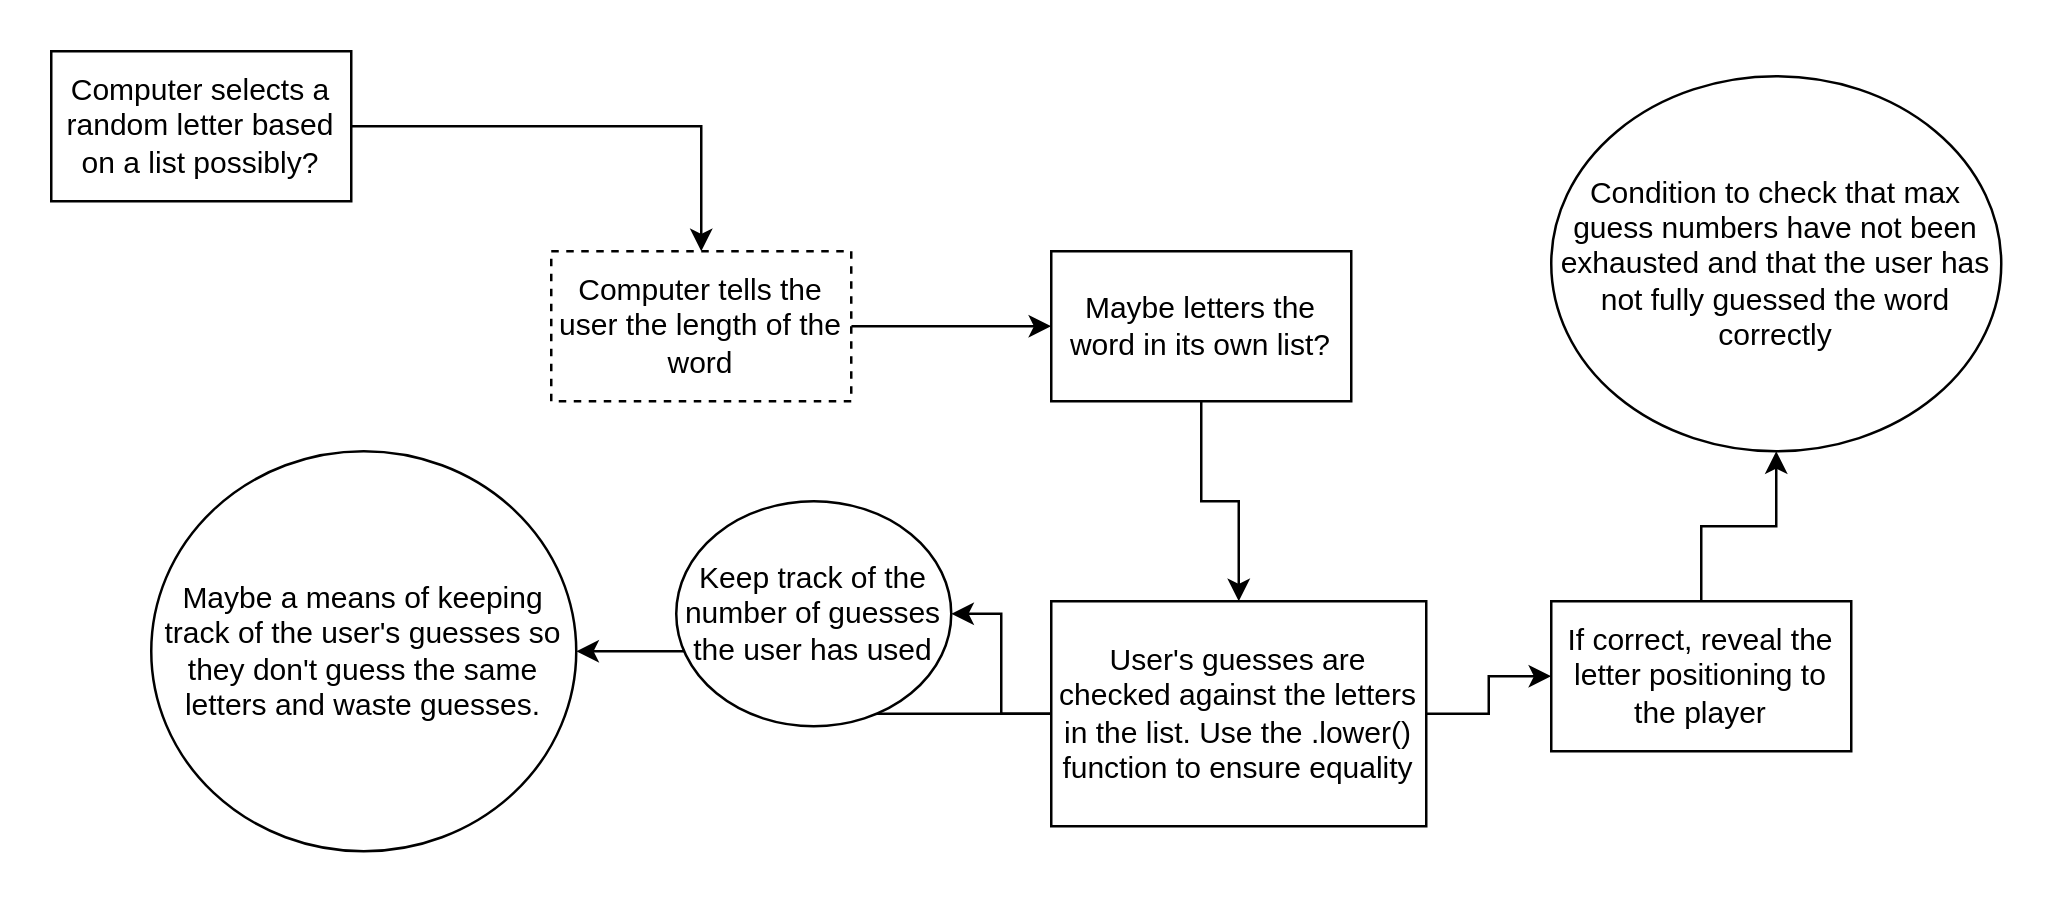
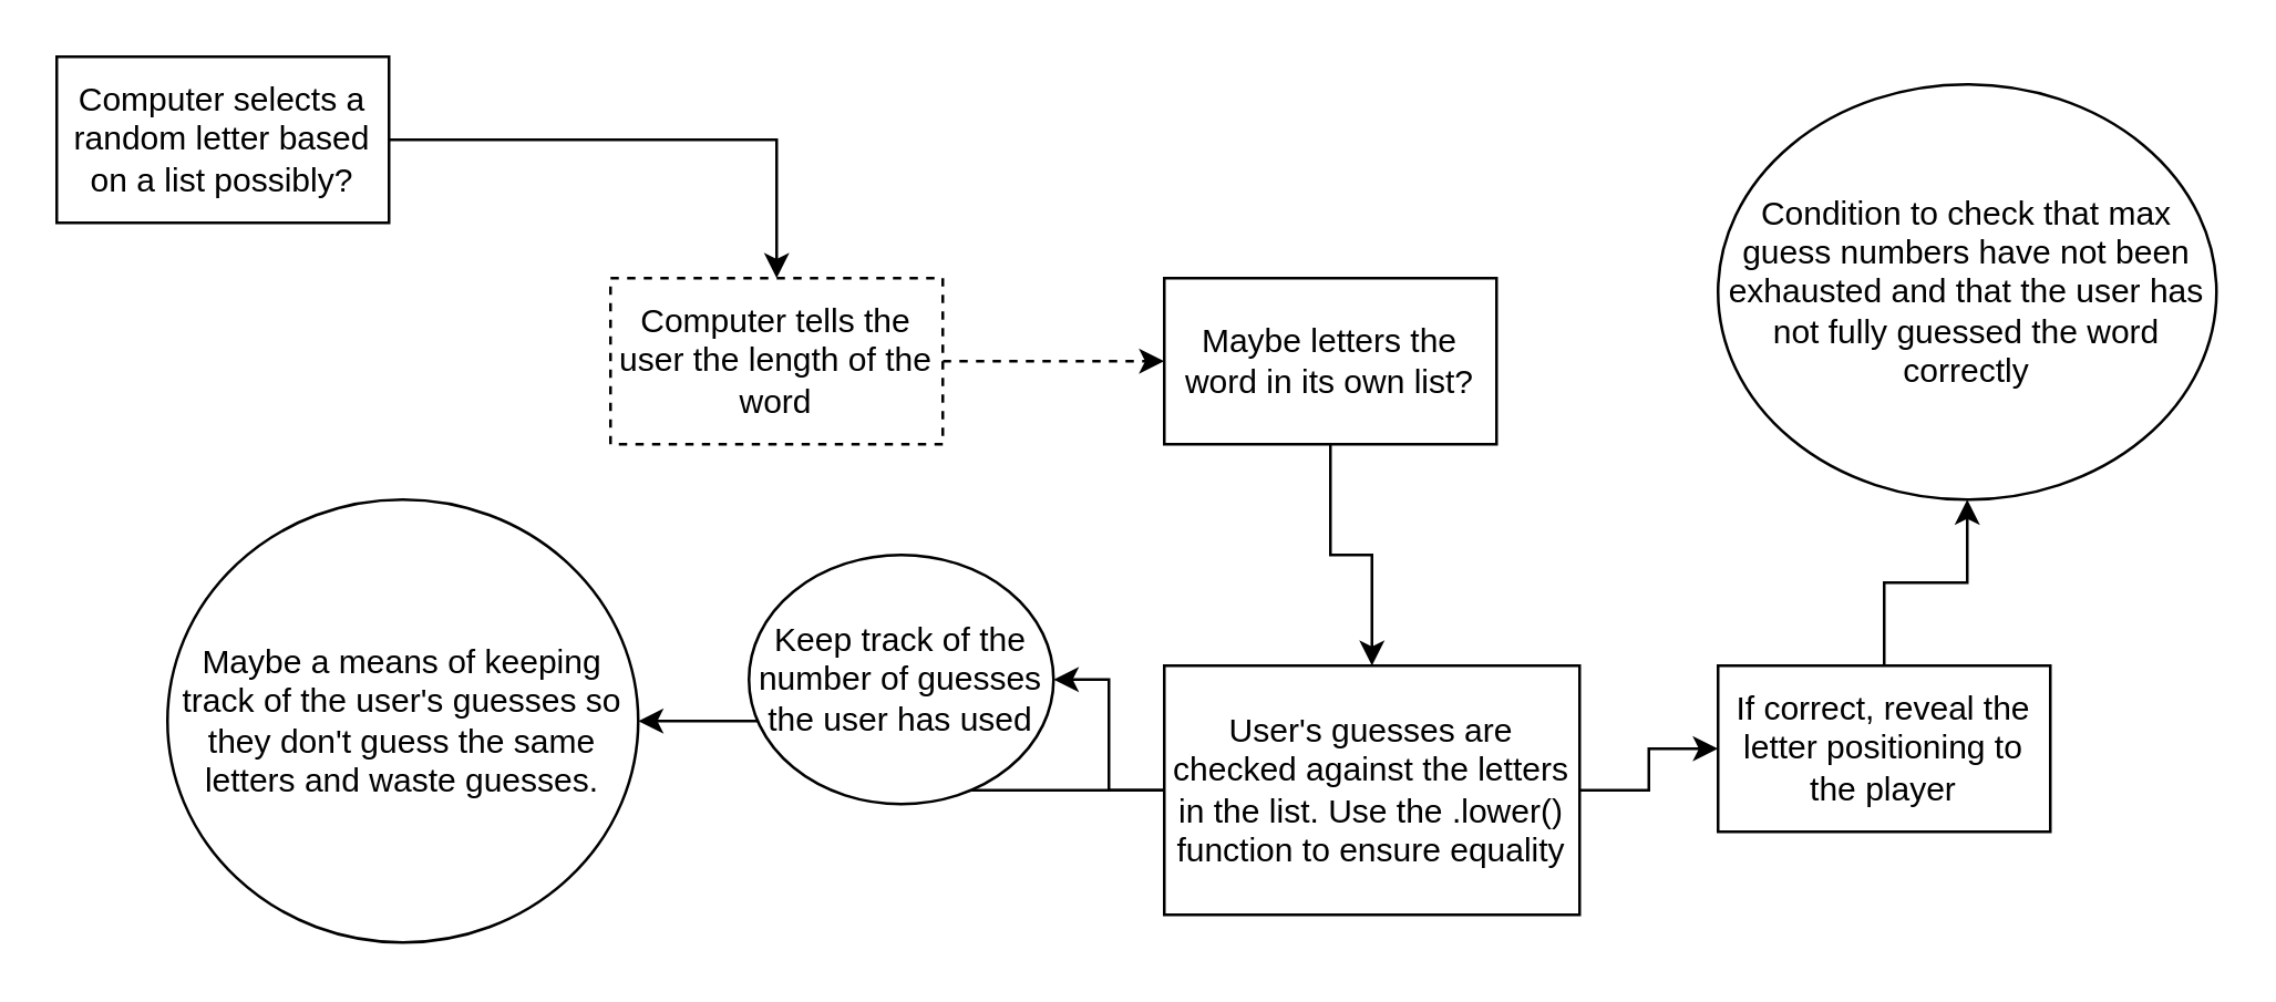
  <mxCell id="0" />
  <mxCell id="1" parent="0" />
  <mxCell id="2" value="" style="edgeStyle=orthogonalEdgeStyle;rounded=0;orthogonalLoop=1;jettySize=auto;html=1;" edge="1" parent="1" source="3" target="5"><mxGeometry relative="1" as="geometry" /></mxCell>
  <mxCell id="3" value="Computer selects a random letter based on a list possibly?" style="rounded=0;whiteSpace=wrap;html=1;" vertex="1" parent="1"><mxGeometry x="20" y="20" width="120" height="60" as="geometry" /></mxCell>
- <mxCell id="4" value="" style="edgeStyle=orthogonalEdgeStyle;rounded=0;orthogonalLoop=1;jettySize=auto;html=1;" edge="1" parent="1" source="5" target="7"><mxGeometry relative="1" as="geometry" /></mxCell>
+ <mxCell id="4" value="" style="edgeStyle=orthogonalEdgeStyle;rounded=0;orthogonalLoop=1;jettySize=auto;html=1;dashed=1;" edge="1" parent="1" source="5" target="7"><mxGeometry relative="1" as="geometry" /></mxCell>
  <mxCell id="5" value="Computer tells the user the length of the word" style="whiteSpace=wrap;html=1;rounded=0;dashed=1;" vertex="1" parent="1"><mxGeometry x="220" y="100" width="120" height="60" as="geometry" /></mxCell>
  <mxCell id="6" value="" style="edgeStyle=orthogonalEdgeStyle;rounded=0;orthogonalLoop=1;jettySize=auto;html=1;" edge="1" parent="1" source="7" target="11"><mxGeometry relative="1" as="geometry" /></mxCell>
  <mxCell id="7" value="Maybe letters the word in its own list?" style="whiteSpace=wrap;html=1;rounded=0;" vertex="1" parent="1"><mxGeometry x="420" y="100" width="120" height="60" as="geometry" /></mxCell>
  <mxCell id="8" value="" style="edgeStyle=orthogonalEdgeStyle;rounded=0;orthogonalLoop=1;jettySize=auto;html=1;" edge="1" parent="1" source="11" target="13"><mxGeometry relative="1" as="geometry" /></mxCell>
  <mxCell id="9" value="" style="edgeStyle=orthogonalEdgeStyle;rounded=0;orthogonalLoop=1;jettySize=auto;html=1;" edge="1" parent="1" source="11" target="14"><mxGeometry relative="1" as="geometry" /></mxCell>
  <mxCell id="10" value="" style="edgeStyle=orthogonalEdgeStyle;rounded=0;orthogonalLoop=1;jettySize=auto;html=1;" edge="1" parent="1" source="11" target="16"><mxGeometry relative="1" as="geometry" /></mxCell>
  <mxCell id="11" value="User's guesses are checked against the letters in the list. Use the .lower() function to ensure equality" style="whiteSpace=wrap;html=1;rounded=0;" vertex="1" parent="1"><mxGeometry x="420" y="240" width="150" height="90" as="geometry" /></mxCell>
  <mxCell id="12" value="" style="edgeStyle=orthogonalEdgeStyle;rounded=0;orthogonalLoop=1;jettySize=auto;html=1;" edge="1" parent="1" source="13" target="15"><mxGeometry relative="1" as="geometry" /></mxCell>
  <mxCell id="13" value="If correct, reveal the letter positioning to the player" style="whiteSpace=wrap;html=1;rounded=0;" vertex="1" parent="1"><mxGeometry x="620" y="240" width="120" height="60" as="geometry" /></mxCell>
  <mxCell id="14" value="Keep track of the number of guesses the user has used" style="ellipse;whiteSpace=wrap;html=1;rounded=0;" vertex="1" parent="1"><mxGeometry x="270" y="200" width="110" height="90" as="geometry" /></mxCell>
  <mxCell id="15" value="Condition to check that max guess numbers have not been exhausted and that the user has not fully guessed the word correctly" style="ellipse;whiteSpace=wrap;html=1;rounded=0;" vertex="1" parent="1"><mxGeometry x="620" y="30" width="180" height="150" as="geometry" /></mxCell>
  <mxCell id="16" value="Maybe a means of keeping track of the user's guesses so they don't guess the same letters and waste guesses." style="ellipse;whiteSpace=wrap;html=1;rounded=0;" vertex="1" parent="1"><mxGeometry x="60" y="180" width="170" height="160" as="geometry" /></mxCell>
